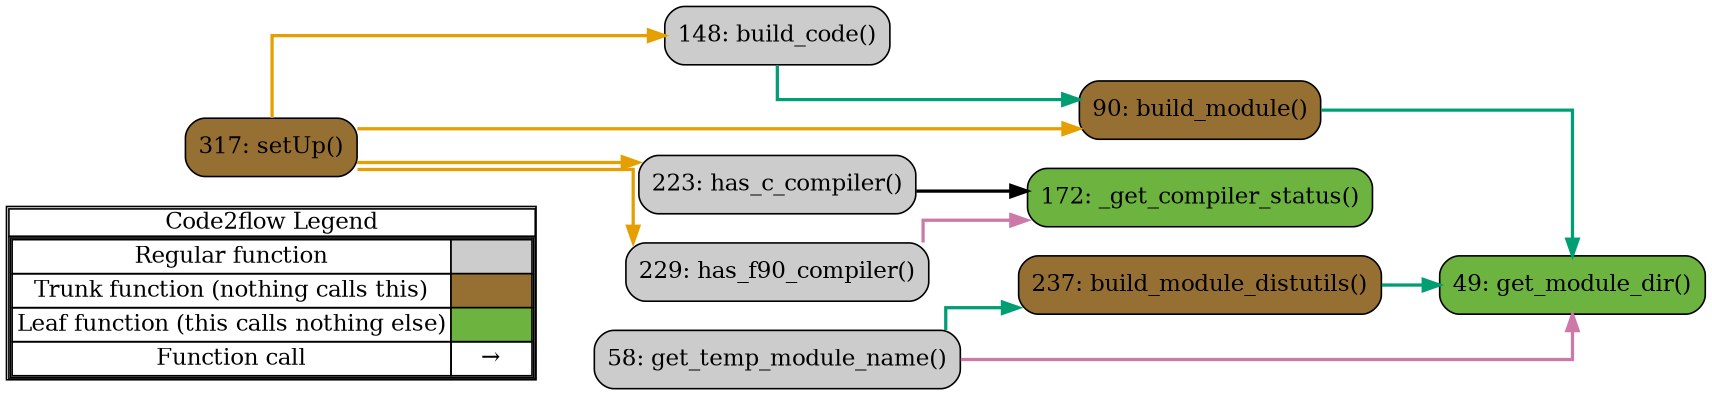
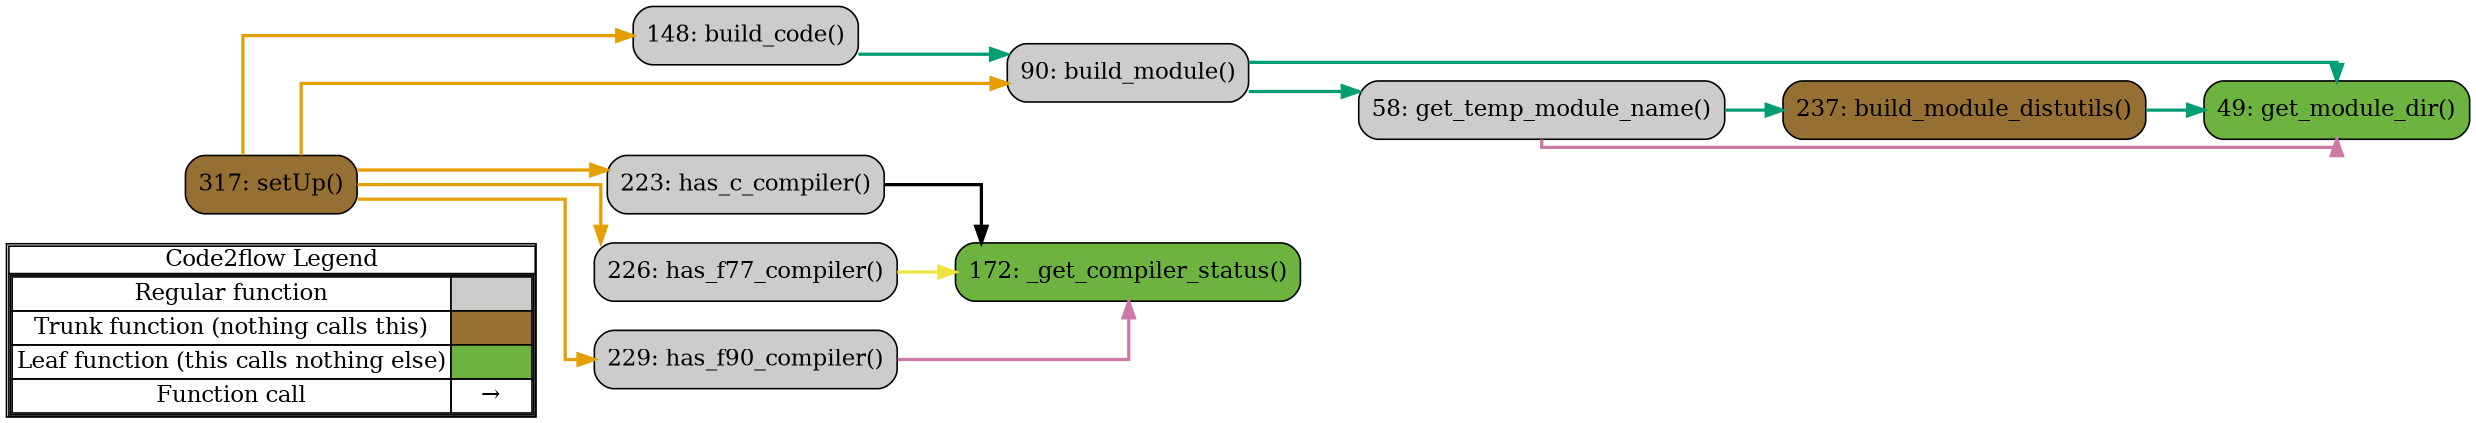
  digraph {
    concentrate=true
    rankdir=LR
    splines=ortho
    node [shape=rect fillcolor="#cccccc" style="rounded,filled"]
    edge [color="#E69F00" penwidth=2]
    n1 [label=<         <table cellspacing="0" cellpadding="0" border="1"><tr><td>Code2flow Legend</td></tr><tr><td>         <table cellspacing="0">         <tr><td>Regular function</td><td width="50px" bgcolor='#cccccc'></td></tr>         <tr><td>Trunk function (nothing calls this)</td><td bgcolor='#966F33'></td></tr>         <tr><td>Leaf function (this calls nothing else)</td><td bgcolor='#6db33f'></td></tr>         <tr><td>Function call</td><td><font color='black'>&#8594;</font></td></tr>         </table></td></tr></table>         > margin=0 shape=none fillcolor="" style=""]
    n2 [fillcolor="#966F33" label="317: setUp()"]
    n3 [fillcolor="#6db33f" label="172: _get_compiler_status()"]
    n4 [label="148: build_code()"]
-   n5 [fillcolor="#966F33" label="90: build_module()"]
+   n5 [label="90: build_module()"]
    n6 [fillcolor="#966F33" label="237: build_module_distutils()"]
    n7 [fillcolor="#6db33f" label="49: get_module_dir()"]
    n8 [label="58: get_temp_module_name()"]
    n9 [label="223: has_c_compiler()"]
+   n10 [label="226: has_f77_compiler()"]
    n11 [label="229: has_f90_compiler()"]
    subgraph sub_1 {
      label=legend
      rank=min
      n1
    }
    subgraph sub_2 {
      label="File: util"
      style=dotted
      n3
      n4
      n5
      n6
      n7
      n8
      n9
+     n10
      n11
      subgraph sub_3 {
        label="Class: F2PyTest"
        style=dotted
        n2
      }
    }
    n2 -> n4
    n2 -> n5
    n2 -> n9
+   n2 -> n10
    n2 -> n11
    n4 -> n5 [color="#009E73"]
    n5 -> n7 [color="#009E73"]
+   n5 -> n8 [color="#009E73"]
    n6 -> n7 [color="#009E73"]
    n8 -> n6 [color="#009E73"]
    n8 -> n7 [color="#CC79A7"]
    n9 -> n3 [color="#000000"]
+   n10 -> n3 [color="#F0E442"]
    n11 -> n3 [color="#CC79A7"]
  }
